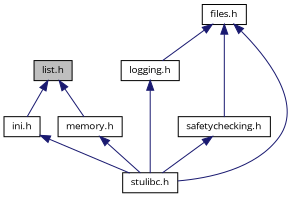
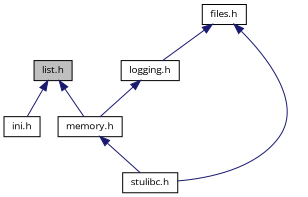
  digraph {
    fontname="Open Sans"
    node [color=black fillcolor=white fontname="Open Sans" fontsize=10 shape=record style=filled]
    edge [color=midnightblue dir=back fontname="Open Sans" fontsize=10 labelfontname=Helvetica labelfontsize=10 style=solid]
    n1 [fillcolor=grey75 fontcolor=black height=0.2 label="list.h" width=0.4]
    n2 [height=0.2 label="ini.h" width=0.4]
    n3 [height=0.2 label="memory.h" width=0.4]
    n4 [height=0.2 label="files.h" width=0.4]
    n5 [height=0.2 label="stulibc.h" width=0.4]
    n6 [height=0.2 label="logging.h" width=0.4]
-   n7 [height=0.2 label="safetychecking.h" width=0.4]
    n1 -> n2
    n1 -> n3
-   n2 -> n5
    n3 -> n5
    n4 -> n5
    n4 -> n6
-   n4 -> n7
-   n6 -> n5
-   n7 -> n5
+   n6 -> n3
  }
